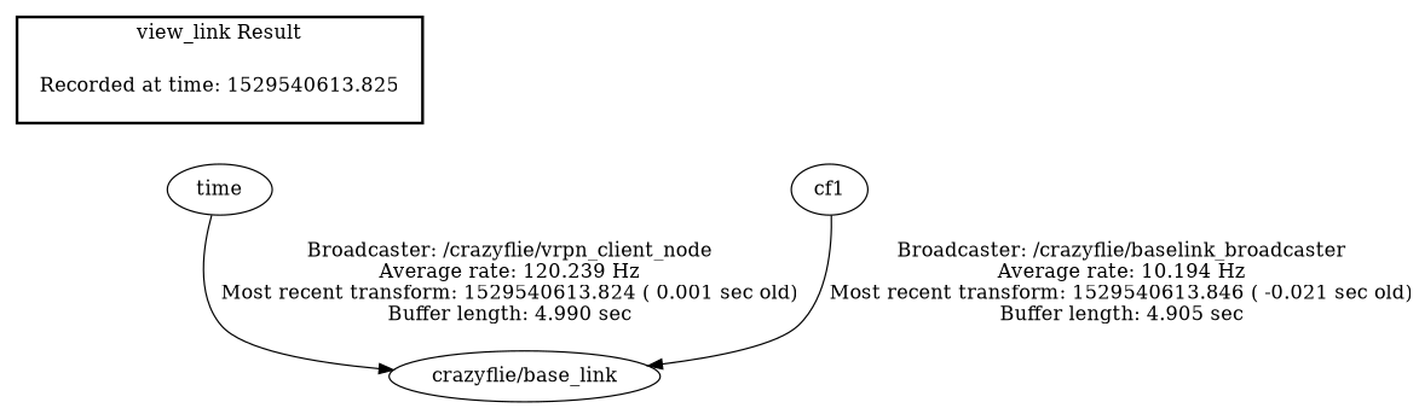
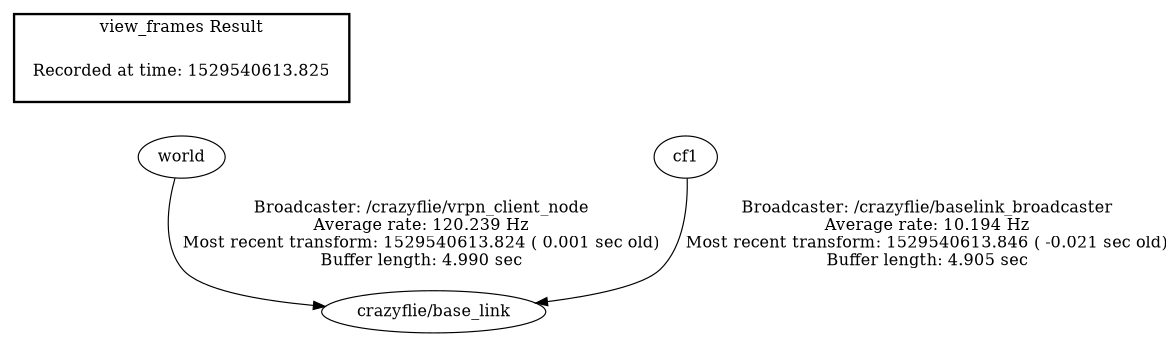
  digraph {
    "Recorded at time: 1529540613.825" [shape=plaintext]
-   world [label=time]
+   world
    "crazyflie/base_link"
    cf1
    subgraph cluster_1 {
      color=black
-     label="view_link Result"
+     label="view_frames Result"
      style=bold
      "Recorded at time: 1529540613.825"
    }
    "Recorded at time: 1529540613.825" -> world [style=invis]
    world -> "crazyflie/base_link" [label="Broadcaster: /crazyflie/vrpn_client_node\nAverage rate: 120.239 Hz\nMost recent transform: 1529540613.824 ( 0.001 sec old)\nBuffer length: 4.990 sec\n"]
    cf1 -> "crazyflie/base_link" [label="Broadcaster: /crazyflie/baselink_broadcaster\nAverage rate: 10.194 Hz\nMost recent transform: 1529540613.846 ( -0.021 sec old)\nBuffer length: 4.905 sec\n"]
  }
